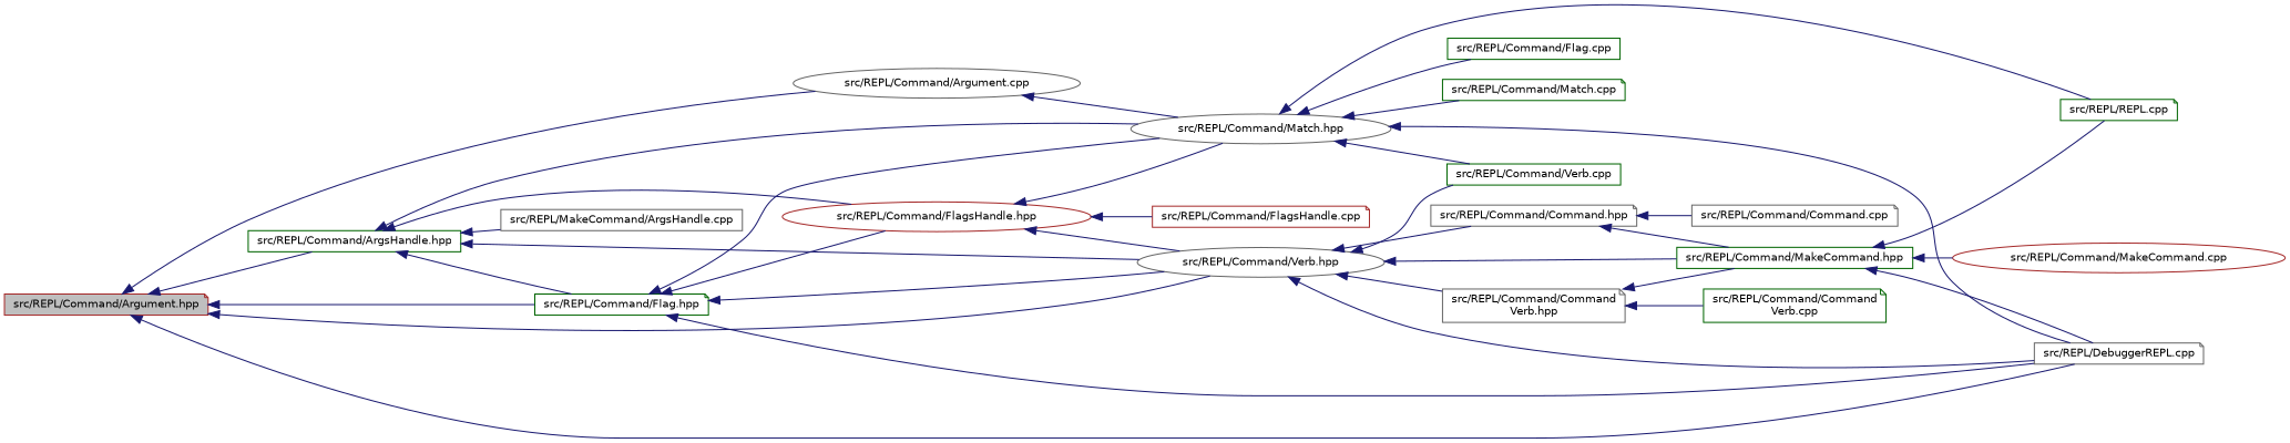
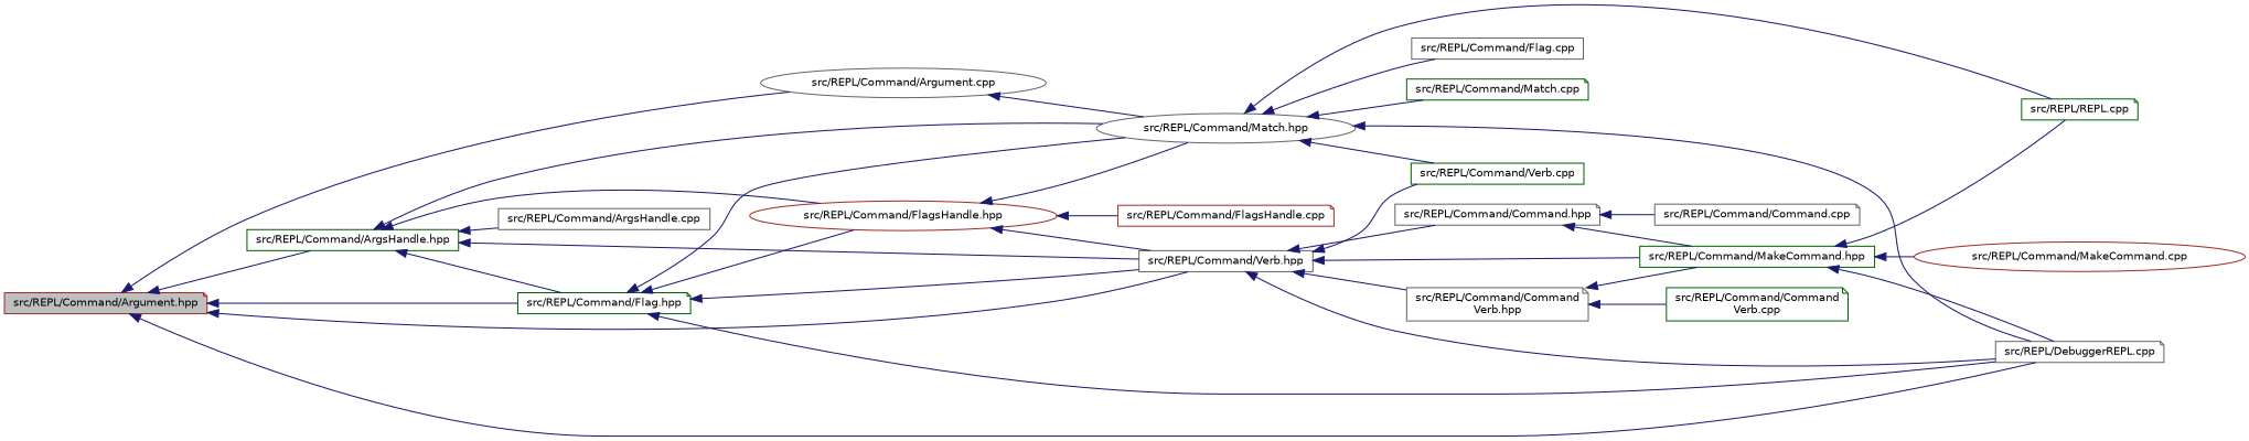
  digraph {
    rankdir=LR
    node [color=gray40 fillcolor=white fontname=Helvetica fontsize=10 shape=note style=filled]
    edge [color=midnightblue dir=back fontname=Helvetica fontsize=10 labelfontname=Helvetica labelfontsize=10 style=solid]
    n1 [color=brown fillcolor=grey75 fontcolor=black height=0.2 label="src/REPL/Command/Argument.hpp" width=0.4]
    n2 [color=darkgreen height=0.2 label="src/REPL/Command/ArgsHandle.hpp" shape=box width=0.4]
-   n3 [height=0.2 label="src/REPL/Command/Verb.hpp" shape=ellipse width=0.4]
+   n3 [height=0.2 label="src/REPL/Command/Verb.hpp" shape=box width=0.4]
    n4 [height=0.2 label="src/REPL/DebuggerREPL.cpp" width=0.4]
    n5 [color=darkgreen height=0.2 label="src/REPL/Command/Flag.hpp" width=0.4]
    n6 [height=0.2 label="src/REPL/Command/Argument.cpp" shape=ellipse width=0.4]
    n7 [height=0.2 label="src/REPL/Command/Match.hpp" shape=ellipse width=0.4]
-   n8 [height=0.2 label="src/REPL/MakeCommand/ArgsHandle.cpp" shape=box width=0.4]
+   n8 [height=0.2 label="src/REPL/Command/ArgsHandle.cpp" shape=box width=0.4]
    n9 [color=brown height=0.2 label="src/REPL/Command/FlagsHandle.hpp" shape=ellipse width=0.4]
    n10 [height=0.2 label="src/REPL/Command/Command.hpp" width=0.4]
    n11 [color=darkgreen height=0.2 label="src/REPL/Command/MakeCommand.hpp" shape=box width=0.4]
    n12 [height=0.2 label="src/REPL/Command/Command\lVerb.hpp" width=0.4]
    n13 [color=darkgreen height=0.2 label="src/REPL/Command/Verb.cpp" shape=box width=0.4]
    n14 [color=darkgreen height=0.2 label="src/REPL/REPL.cpp" width=0.4]
-   n15 [color=darkgreen height=0.2 label="src/REPL/Command/Flag.cpp" shape=box width=0.4]
+   n15 [height=0.2 label="src/REPL/Command/Flag.cpp" shape=box width=0.4]
    n16 [color=darkgreen height=0.2 label="src/REPL/Command/Match.cpp" width=0.4]
    n17 [color=brown height=0.2 label="src/REPL/Command/FlagsHandle.cpp" width=0.4]
    n18 [height=0.2 label="src/REPL/Command/Command.cpp" width=0.4]
    n19 [color=brown height=0.2 label="src/REPL/Command/MakeCommand.cpp" shape=ellipse width=0.4]
    n20 [color=darkgreen height=0.2 label="src/REPL/Command/Command\lVerb.cpp" width=0.4]
    n1 -> n2
    n1 -> n3
    n1 -> n4
    n1 -> n5
    n1 -> n6
    n2 -> n3
    n2 -> n5
    n2 -> n7
    n2 -> n8
    n2 -> n9
    n3 -> n4
    n3 -> n10
    n3 -> n11
    n3 -> n12
    n3 -> n13
    n5 -> n3
    n5 -> n4
    n5 -> n7
    n5 -> n9
    n6 -> n7
    n7 -> n4
    n7 -> n13
    n7 -> n14
    n7 -> n15
    n7 -> n16
    n9 -> n3
    n9 -> n7
    n9 -> n17
    n10 -> n11
    n10 -> n18
    n11 -> n4
    n11 -> n14
    n11 -> n19
    n12 -> n11
    n12 -> n20
  }
